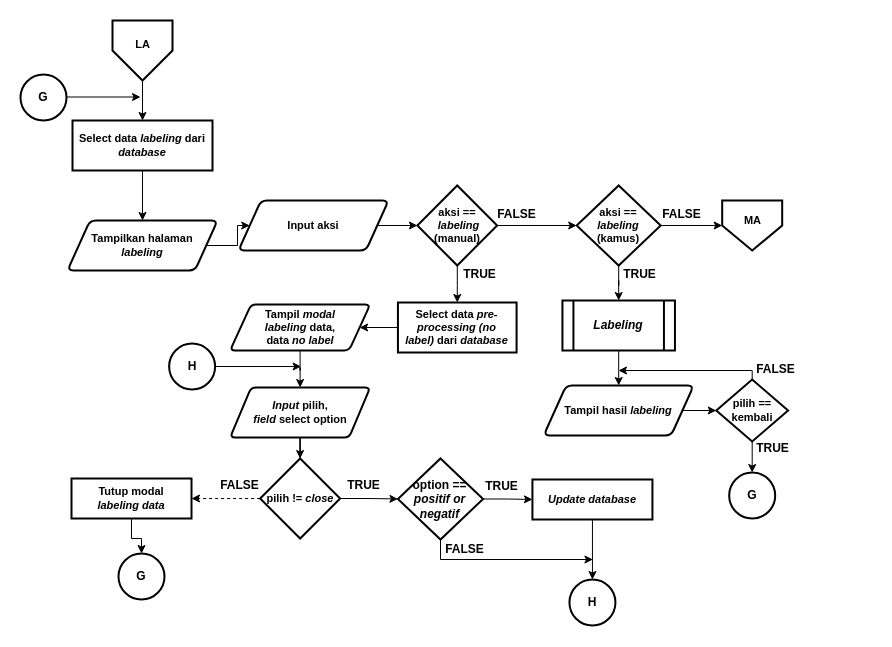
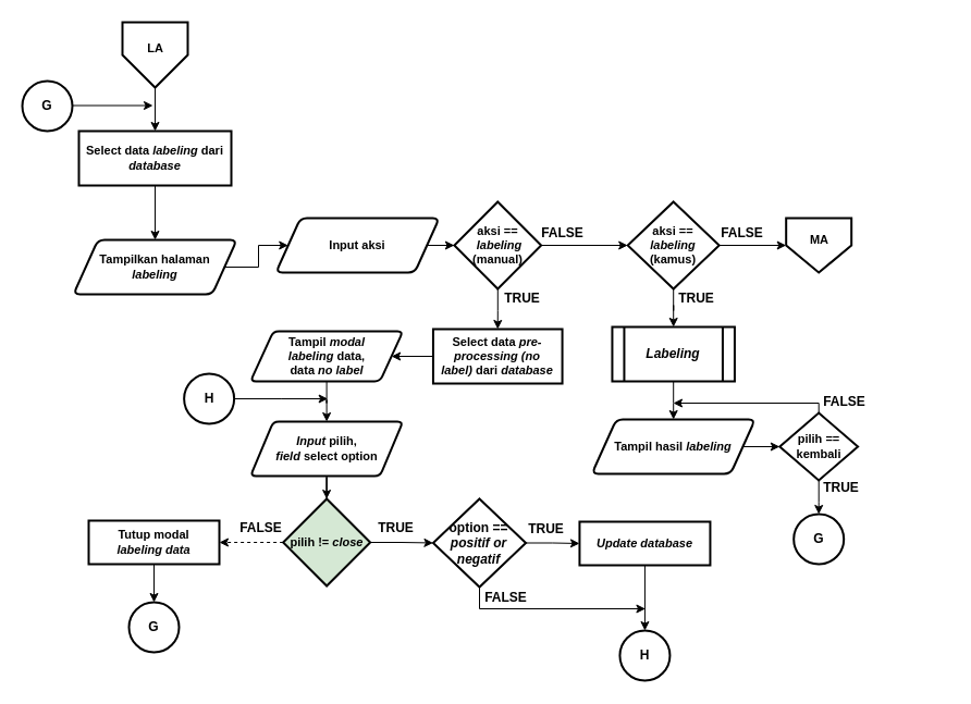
  <mxCell id="0" />
  <mxCell id="1" parent="0" />
  <mxCell id="2" style="edgeStyle=orthogonalEdgeStyle;rounded=0;orthogonalLoop=1;jettySize=auto;html=1;entryX=0.5;entryY=0;entryDx=0;entryDy=0;entryPerimeter=0;fontSize=12;" parent="1" edge="1"><mxGeometry relative="1" as="geometry"><mxPoint x="632" y="510" as="sourcePoint" /><Array as="points"><mxPoint x="632" y="550" /><mxPoint x="732" y="550" /><mxPoint x="732" y="210" /><mxPoint x="832" y="210" /></Array></mxGeometry></mxCell>
  <mxCell id="3" style="edgeStyle=orthogonalEdgeStyle;rounded=0;orthogonalLoop=1;jettySize=auto;html=1;entryX=0.5;entryY=0;entryDx=0;entryDy=0;entryPerimeter=0;fontSize=12;" parent="1" edge="1"><mxGeometry relative="1" as="geometry"><mxPoint x="612" y="480" as="sourcePoint" /><Array as="points"><mxPoint x="612" y="520" /><mxPoint x="712" y="520" /><mxPoint x="712" y="180" /><mxPoint x="812" y="180" /></Array></mxGeometry></mxCell>
  <mxCell id="4" style="edgeStyle=orthogonalEdgeStyle;rounded=0;orthogonalLoop=1;jettySize=auto;html=1;entryX=1;entryY=0.5;entryDx=0;entryDy=0;fontSize=11;" parent="1" edge="1"><mxGeometry relative="1" as="geometry"><mxPoint x="198.5" y="360" as="sourcePoint" /></mxGeometry></mxCell>
  <mxCell id="5" style="edgeStyle=orthogonalEdgeStyle;rounded=0;orthogonalLoop=1;jettySize=auto;html=1;entryX=0.5;entryY=0;entryDx=0;entryDy=0;entryPerimeter=0;fontSize=12;" parent="1" edge="1"><mxGeometry relative="1" as="geometry"><mxPoint x="670" y="550" as="sourcePoint" /><Array as="points"><mxPoint x="670" y="590" /><mxPoint x="770" y="590" /><mxPoint x="770" y="250" /><mxPoint x="870" y="250" /></Array></mxGeometry></mxCell>
  <mxCell id="6" style="edgeStyle=orthogonalEdgeStyle;rounded=0;orthogonalLoop=1;jettySize=auto;html=1;entryX=0.5;entryY=0;entryDx=0;entryDy=0;entryPerimeter=0;fontSize=12;" parent="1" edge="1"><mxGeometry relative="1" as="geometry"><mxPoint x="650" y="520" as="sourcePoint" /><Array as="points"><mxPoint x="650" y="560" /><mxPoint x="750" y="560" /><mxPoint x="750" y="220" /><mxPoint x="850" y="220" /></Array></mxGeometry></mxCell>
  <mxCell id="7" style="edgeStyle=orthogonalEdgeStyle;rounded=0;orthogonalLoop=1;jettySize=auto;html=1;entryX=0.5;entryY=0;entryDx=0;entryDy=0;fontSize=11;" parent="1" source="8" target="13" edge="1"><mxGeometry relative="1" as="geometry" /></mxCell>
  <mxCell id="8" value="" style="verticalLabelPosition=bottom;verticalAlign=top;html=1;shape=offPageConnector;rounded=0;size=0.5;fontStyle=0;strokeWidth=2;" parent="1" vertex="1"><mxGeometry x="112" y="20" width="60" height="60" as="geometry" /></mxCell>
  <mxCell id="9" value="LA" style="text;html=1;align=center;verticalAlign=middle;resizable=0;points=[];autosize=1;fontSize=11;fontStyle=1" parent="1" vertex="1"><mxGeometry x="127" y="34" width="30" height="20" as="geometry" /></mxCell>
  <mxCell id="10" style="edgeStyle=orthogonalEdgeStyle;rounded=0;orthogonalLoop=1;jettySize=auto;html=1;entryX=0;entryY=0.5;entryDx=0;entryDy=0;fontSize=11;" parent="1" source="11" target="15" edge="1"><mxGeometry relative="1" as="geometry" /></mxCell>
  <mxCell id="11" value="&lt;b&gt;Tampilkan halaman &lt;br&gt;&lt;i&gt;labeling&lt;/i&gt;&lt;/b&gt;" style="shape=parallelogram;html=1;strokeWidth=2;perimeter=parallelogramPerimeter;whiteSpace=wrap;rounded=1;arcSize=12;size=0.15;fontSize=11;" parent="1" vertex="1"><mxGeometry x="67" y="220" width="150" height="50" as="geometry" /></mxCell>
  <mxCell id="12" style="edgeStyle=orthogonalEdgeStyle;rounded=0;orthogonalLoop=1;jettySize=auto;html=1;entryX=0.5;entryY=0;entryDx=0;entryDy=0;fontSize=11;" parent="1" source="13" target="11" edge="1"><mxGeometry relative="1" as="geometry" /></mxCell>
  <mxCell id="13" value="Select data &lt;i&gt;labeling&amp;nbsp;&lt;/i&gt;dari &lt;i&gt;database&lt;/i&gt;" style="rounded=1;whiteSpace=wrap;html=1;absoluteArcSize=1;arcSize=0;strokeWidth=2;fontSize=11;fontStyle=1" parent="1" vertex="1"><mxGeometry x="72" y="120" width="140" height="50" as="geometry" /></mxCell>
  <mxCell id="14" style="edgeStyle=orthogonalEdgeStyle;rounded=0;orthogonalLoop=1;jettySize=auto;html=1;entryX=0;entryY=0.5;entryDx=0;entryDy=0;fontSize=11;" parent="1" source="15" target="18" edge="1"><mxGeometry relative="1" as="geometry" /></mxCell>
- <mxCell id="15" value="&lt;span&gt;Input aksi&lt;/span&gt;" style="shape=parallelogram;html=1;strokeWidth=2;perimeter=parallelogramPerimeter;whiteSpace=wrap;rounded=1;arcSize=12;size=0.15;fontSize=11;fontStyle=1" parent="1" vertex="1"><mxGeometry x="238" y="200" width="150" height="50" as="geometry" /></mxCell>
+ <mxCell id="15" value="&lt;span&gt;Input aksi&lt;/span&gt;" style="shape=parallelogram;html=1;strokeWidth=2;perimeter=parallelogramPerimeter;whiteSpace=wrap;rounded=1;arcSize=12;size=0.15;fontSize=11;fontStyle=1" parent="1" vertex="1"><mxGeometry x="253" y="200" width="150" height="50" as="geometry" /></mxCell>
  <mxCell id="16" style="edgeStyle=orthogonalEdgeStyle;rounded=0;orthogonalLoop=1;jettySize=auto;html=1;entryX=0;entryY=0.5;entryDx=0;entryDy=0;fontSize=11;" parent="1" source="18" target="22" edge="1"><mxGeometry relative="1" as="geometry" /></mxCell>
  <mxCell id="17" style="edgeStyle=orthogonalEdgeStyle;rounded=0;orthogonalLoop=1;jettySize=auto;html=1;entryX=0.5;entryY=0;entryDx=0;entryDy=0;fontSize=11;" parent="1" source="18" target="57" edge="1"><mxGeometry relative="1" as="geometry" /></mxCell>
  <mxCell id="18" value="&lt;b style=&quot;font-size: 11px&quot;&gt;&lt;font style=&quot;font-size: 11px&quot;&gt;aksi ==&lt;br&gt;&amp;nbsp;&lt;i&gt;labeling &lt;/i&gt;(manual)&lt;br&gt;&lt;/font&gt;&lt;/b&gt;" style="rhombus;whiteSpace=wrap;html=1;strokeWidth=2;fontSize=11;" parent="1" vertex="1"><mxGeometry x="416.88" y="185" width="79.75" height="80" as="geometry" /></mxCell>
  <mxCell id="19" style="edgeStyle=orthogonalEdgeStyle;rounded=0;orthogonalLoop=1;jettySize=auto;html=1;entryX=1;entryY=0.5;entryDx=0;entryDy=0;fontSize=11;" parent="1" edge="1"><mxGeometry relative="1" as="geometry"><mxPoint x="236.5" y="400" as="sourcePoint" /></mxGeometry></mxCell>
  <mxCell id="20" style="edgeStyle=orthogonalEdgeStyle;rounded=0;orthogonalLoop=1;jettySize=auto;html=1;entryX=0.5;entryY=0;entryDx=0;entryDy=0;fontSize=11;" parent="1" source="22" target="44" edge="1"><mxGeometry relative="1" as="geometry" /></mxCell>
  <mxCell id="21" style="edgeStyle=orthogonalEdgeStyle;rounded=0;orthogonalLoop=1;jettySize=auto;html=1;entryX=0;entryY=0.5;entryDx=0;entryDy=0;fontSize=11;" parent="1" source="22" target="40" edge="1"><mxGeometry relative="1" as="geometry" /></mxCell>
  <mxCell id="22" value="&lt;b style=&quot;font-size: 11px&quot;&gt;&lt;font style=&quot;font-size: 11px&quot;&gt;aksi ==&lt;br&gt;&lt;i&gt;labeling&lt;/i&gt;&lt;br style=&quot;font-size: 11px&quot;&gt;(kamus)&lt;/font&gt;&lt;/b&gt;" style="rhombus;whiteSpace=wrap;html=1;strokeWidth=2;fontSize=11;" parent="1" vertex="1"><mxGeometry x="576.19" y="185" width="84" height="80" as="geometry" /></mxCell>
  <mxCell id="23" style="edgeStyle=orthogonalEdgeStyle;rounded=0;orthogonalLoop=1;jettySize=auto;html=1;entryX=0.5;entryY=0;entryDx=0;entryDy=0;fontSize=11;" parent="1" source="24" target="31" edge="1"><mxGeometry relative="1" as="geometry" /></mxCell>
  <mxCell id="24" value="&lt;b&gt;Tampil &lt;i&gt;modal&lt;/i&gt; &lt;br&gt;&lt;i&gt;labeling&amp;nbsp;&lt;/i&gt;data, &lt;br&gt;data&amp;nbsp;&lt;i&gt;no label&lt;/i&gt;&lt;/b&gt;" style="shape=parallelogram;html=1;strokeWidth=2;perimeter=parallelogramPerimeter;whiteSpace=wrap;rounded=1;arcSize=10;size=0.15;fontSize=11;" parent="1" vertex="1"><mxGeometry x="229.63" y="304" width="140" height="46" as="geometry" /></mxCell>
  <mxCell id="25" value="&lt;b&gt;FALSE&lt;/b&gt;" style="text;html=1;align=center;verticalAlign=middle;resizable=0;points=[];autosize=1;" parent="1" vertex="1"><mxGeometry x="491" y="204" width="50" height="20" as="geometry" /></mxCell>
  <mxCell id="26" value="&lt;b&gt;TRUE&lt;/b&gt;" style="text;html=1;align=center;verticalAlign=middle;resizable=0;points=[];autosize=1;" parent="1" vertex="1"><mxGeometry x="454" y="264" width="50" height="20" as="geometry" /></mxCell>
  <mxCell id="27" style="edgeStyle=orthogonalEdgeStyle;rounded=0;orthogonalLoop=1;jettySize=auto;html=1;fontSize=11;" parent="1" source="28" edge="1"><mxGeometry relative="1" as="geometry"><mxPoint x="140" y="96.5" as="targetPoint" /></mxGeometry></mxCell>
  <mxCell id="28" value="G" style="ellipse;whiteSpace=wrap;html=1;aspect=fixed;strokeWidth=2;fontStyle=1" parent="1" vertex="1"><mxGeometry x="20" y="74" width="46" height="46" as="geometry" /></mxCell>
  <mxCell id="29" value="&lt;b&gt;TRUE&lt;/b&gt;" style="text;html=1;align=center;verticalAlign=middle;resizable=0;points=[];autosize=1;" parent="1" vertex="1"><mxGeometry x="613.69" y="264" width="50" height="20" as="geometry" /></mxCell>
  <mxCell id="30" style="edgeStyle=orthogonalEdgeStyle;rounded=0;orthogonalLoop=1;jettySize=auto;html=1;fontSize=11;" parent="1" source="31" target="48" edge="1"><mxGeometry relative="1" as="geometry" /></mxCell>
  <mxCell id="31" value="&lt;b&gt;&lt;i&gt;Input&amp;nbsp;&lt;/i&gt;&lt;/b&gt;&lt;b&gt;pilih,&lt;/b&gt;&lt;b&gt;&lt;i&gt;&lt;br&gt;field&lt;/i&gt;&amp;nbsp;select option&lt;br&gt;&lt;/b&gt;" style="shape=parallelogram;html=1;strokeWidth=2;perimeter=parallelogramPerimeter;whiteSpace=wrap;rounded=1;arcSize=10;size=0.15;fontSize=11;" parent="1" vertex="1"><mxGeometry x="229.63" y="387" width="140" height="50" as="geometry" /></mxCell>
  <mxCell id="32" style="edgeStyle=orthogonalEdgeStyle;rounded=0;orthogonalLoop=1;jettySize=auto;html=1;entryX=0;entryY=0.5;entryDx=0;entryDy=0;fontSize=11;" parent="1" source="34" target="36" edge="1"><mxGeometry relative="1" as="geometry" /></mxCell>
  <mxCell id="33" style="edgeStyle=orthogonalEdgeStyle;rounded=0;orthogonalLoop=1;jettySize=auto;html=1;fontSize=11;" parent="1" source="34" edge="1"><mxGeometry relative="1" as="geometry"><mxPoint x="592.44" y="559" as="targetPoint" /><Array as="points"><mxPoint x="440.44" y="559" /><mxPoint x="591.44" y="559" /></Array></mxGeometry></mxCell>
  <mxCell id="34" value="&lt;b&gt;&lt;font style=&quot;font-size: 12px&quot;&gt;option ==&lt;br&gt;&lt;i&gt;positif or negatif&lt;/i&gt;&lt;/font&gt;&lt;/b&gt;" style="rhombus;whiteSpace=wrap;html=1;strokeWidth=2;" parent="1" vertex="1"><mxGeometry x="397.44" y="458" width="85.12" height="81" as="geometry" /></mxCell>
  <mxCell id="35" style="edgeStyle=orthogonalEdgeStyle;rounded=0;orthogonalLoop=1;jettySize=auto;html=1;entryX=0.5;entryY=0;entryDx=0;entryDy=0;fontSize=11;" parent="1" source="36" target="53" edge="1"><mxGeometry relative="1" as="geometry" /></mxCell>
  <mxCell id="36" value="&lt;i&gt;Update database&lt;/i&gt;" style="rounded=1;whiteSpace=wrap;html=1;absoluteArcSize=1;arcSize=0;strokeWidth=2;fontSize=11;fontStyle=1" parent="1" vertex="1"><mxGeometry x="531.94" y="479" width="120" height="40" as="geometry" /></mxCell>
  <mxCell id="37" style="edgeStyle=orthogonalEdgeStyle;rounded=0;orthogonalLoop=1;jettySize=auto;html=1;entryX=0.5;entryY=0;entryDx=0;entryDy=0;fontSize=11;" parent="1" source="38" target="39" edge="1"><mxGeometry relative="1" as="geometry" /></mxCell>
- <mxCell id="38" value="Tutup modal&lt;br&gt;&lt;i&gt;labeling data&lt;/i&gt;" style="rounded=1;whiteSpace=wrap;html=1;absoluteArcSize=1;arcSize=0;strokeWidth=2;fontSize=11;fontStyle=1" parent="1" vertex="1"><mxGeometry x="71" y="478" width="120" height="40" as="geometry" /></mxCell>
+ <mxCell id="38" value="Tutup modal&lt;br&gt;&lt;i&gt;labeling data&lt;/i&gt;" style="rounded=1;whiteSpace=wrap;html=1;absoluteArcSize=1;arcSize=0;strokeWidth=2;fontSize=11;fontStyle=1" parent="1" vertex="1"><mxGeometry x="81" y="478" width="120" height="40" as="geometry" /></mxCell>
  <mxCell id="39" value="G" style="ellipse;whiteSpace=wrap;html=1;aspect=fixed;strokeWidth=2;fontStyle=1" parent="1" vertex="1"><mxGeometry x="118" y="553" width="46" height="46" as="geometry" /></mxCell>
  <mxCell id="40" value="" style="verticalLabelPosition=bottom;verticalAlign=top;html=1;shape=offPageConnector;rounded=0;size=0.5;fontStyle=0;strokeWidth=2;" parent="1" vertex="1"><mxGeometry x="721.69" y="200" width="60" height="50" as="geometry" /></mxCell>
  <mxCell id="41" value="MA" style="text;html=1;align=center;verticalAlign=middle;resizable=0;points=[];autosize=1;fontSize=11;fontStyle=1" parent="1" vertex="1"><mxGeometry x="736.69" y="210" width="30" height="20" as="geometry" /></mxCell>
  <mxCell id="42" value="&lt;b&gt;FALSE&lt;/b&gt;" style="text;html=1;align=center;verticalAlign=middle;resizable=0;points=[];autosize=1;" parent="1" vertex="1"><mxGeometry x="656.19" y="204" width="50" height="20" as="geometry" /></mxCell>
  <mxCell id="43" style="edgeStyle=orthogonalEdgeStyle;rounded=0;orthogonalLoop=1;jettySize=auto;html=1;entryX=0.5;entryY=0;entryDx=0;entryDy=0;fontSize=11;" parent="1" source="44" target="62" edge="1"><mxGeometry relative="1" as="geometry" /></mxCell>
  <mxCell id="44" value="&lt;i&gt;&lt;b&gt;&lt;font style=&quot;font-size: 12px&quot;&gt;Labeling&lt;/font&gt;&lt;/b&gt;&lt;/i&gt;" style="shape=process;whiteSpace=wrap;html=1;backgroundOutline=1;strokeWidth=2;fontSize=11;" parent="1" vertex="1"><mxGeometry x="561.94" y="300" width="112.5" height="50" as="geometry" /></mxCell>
  <mxCell id="45" value="G" style="ellipse;whiteSpace=wrap;html=1;aspect=fixed;strokeWidth=2;fontStyle=1" parent="1" vertex="1"><mxGeometry x="728.69" y="472" width="46" height="46" as="geometry" /></mxCell>
  <mxCell id="46" style="edgeStyle=orthogonalEdgeStyle;rounded=0;orthogonalLoop=1;jettySize=auto;html=1;entryX=1;entryY=0.5;entryDx=0;entryDy=0;fontSize=11;dashed=1;" parent="1" source="48" target="38" edge="1"><mxGeometry relative="1" as="geometry" /></mxCell>
  <mxCell id="47" style="edgeStyle=orthogonalEdgeStyle;rounded=0;orthogonalLoop=1;jettySize=auto;html=1;entryX=0;entryY=0.5;entryDx=0;entryDy=0;fontSize=11;" parent="1" source="48" target="34" edge="1"><mxGeometry relative="1" as="geometry" /></mxCell>
- <mxCell id="48" value="&lt;span style=&quot;font-size: 11px&quot;&gt;&lt;font style=&quot;font-size: 11px&quot;&gt;pilih != &lt;i&gt;close&lt;/i&gt;&lt;br&gt;&lt;/font&gt;&lt;/span&gt;" style="rhombus;whiteSpace=wrap;html=1;strokeWidth=2;fontSize=11;fontStyle=1" parent="1" vertex="1"><mxGeometry x="259.63" y="458" width="80" height="80" as="geometry" /></mxCell>
+ <mxCell id="48" value="&lt;span style=&quot;font-size: 11px&quot;&gt;&lt;font style=&quot;font-size: 11px&quot;&gt;pilih != &lt;i&gt;close&lt;/i&gt;&lt;br&gt;&lt;/font&gt;&lt;/span&gt;" style="rhombus;whiteSpace=wrap;html=1;strokeWidth=2;fontSize=11;fontStyle=1;fillColor=#d5e8d4;" parent="1" vertex="1"><mxGeometry x="259.63" y="458" width="80" height="80" as="geometry" /></mxCell>
  <mxCell id="49" style="edgeStyle=orthogonalEdgeStyle;rounded=0;orthogonalLoop=1;jettySize=auto;html=1;fontSize=11;" parent="1" source="50" edge="1"><mxGeometry relative="1" as="geometry"><mxPoint x="300.63" y="366" as="targetPoint" /></mxGeometry></mxCell>
  <mxCell id="50" value="H" style="ellipse;whiteSpace=wrap;html=1;aspect=fixed;strokeWidth=2;fontStyle=1" parent="1" vertex="1"><mxGeometry x="168.63" y="343" width="46" height="46" as="geometry" /></mxCell>
  <mxCell id="51" value="&lt;b&gt;TRUE&lt;/b&gt;" style="text;html=1;align=center;verticalAlign=middle;resizable=0;points=[];autosize=1;" parent="1" vertex="1"><mxGeometry x="338" y="475" width="50" height="20" as="geometry" /></mxCell>
  <mxCell id="52" value="&lt;b&gt;FALSE&lt;/b&gt;" style="text;html=1;align=center;verticalAlign=middle;resizable=0;points=[];autosize=1;" parent="1" vertex="1"><mxGeometry x="214" y="475" width="50" height="20" as="geometry" /></mxCell>
  <mxCell id="53" value="H" style="ellipse;whiteSpace=wrap;html=1;aspect=fixed;strokeWidth=2;fontStyle=1" parent="1" vertex="1"><mxGeometry x="568.94" y="579" width="46" height="46" as="geometry" /></mxCell>
  <mxCell id="54" value="&lt;b&gt;TRUE&lt;/b&gt;" style="text;html=1;align=center;verticalAlign=middle;resizable=0;points=[];autosize=1;" parent="1" vertex="1"><mxGeometry x="476.44" y="476" width="50" height="20" as="geometry" /></mxCell>
  <mxCell id="55" value="&lt;b&gt;FALSE&lt;/b&gt;" style="text;html=1;align=center;verticalAlign=middle;resizable=0;points=[];autosize=1;" parent="1" vertex="1"><mxGeometry x="439.44" y="539" width="50" height="20" as="geometry" /></mxCell>
  <mxCell id="56" style="edgeStyle=orthogonalEdgeStyle;rounded=0;orthogonalLoop=1;jettySize=auto;html=1;entryX=1;entryY=0.5;entryDx=0;entryDy=0;fontSize=11;" parent="1" source="57" target="24" edge="1"><mxGeometry relative="1" as="geometry" /></mxCell>
  <mxCell id="57" value="Select data &lt;i&gt;pre-processing (no label)&amp;nbsp;&lt;/i&gt;dari&amp;nbsp;&lt;i&gt;database&lt;/i&gt;" style="rounded=1;whiteSpace=wrap;html=1;absoluteArcSize=1;arcSize=0;strokeWidth=2;fontSize=11;fontStyle=1" parent="1" vertex="1"><mxGeometry x="397.44" y="302" width="118.63" height="50" as="geometry" /></mxCell>
  <mxCell id="58" style="edgeStyle=orthogonalEdgeStyle;rounded=0;orthogonalLoop=1;jettySize=auto;html=1;fontSize=11;" parent="1" source="60" target="45" edge="1"><mxGeometry relative="1" as="geometry" /></mxCell>
  <mxCell id="59" style="edgeStyle=orthogonalEdgeStyle;rounded=0;orthogonalLoop=1;jettySize=auto;html=1;fontSize=11;" parent="1" source="60" edge="1"><mxGeometry relative="1" as="geometry"><mxPoint x="618" y="370" as="targetPoint" /><Array as="points"><mxPoint x="752" y="370" /><mxPoint x="618" y="370" /></Array></mxGeometry></mxCell>
  <mxCell id="60" value="&lt;b style=&quot;font-size: 11px&quot;&gt;&lt;font style=&quot;font-size: 11px&quot;&gt;pilih == kembali&lt;br&gt;&lt;/font&gt;&lt;/b&gt;" style="rhombus;whiteSpace=wrap;html=1;strokeWidth=2;fontSize=11;" parent="1" vertex="1"><mxGeometry x="715.78" y="379" width="71.81" height="62" as="geometry" /></mxCell>
  <mxCell id="61" style="edgeStyle=orthogonalEdgeStyle;rounded=0;orthogonalLoop=1;jettySize=auto;html=1;entryX=0;entryY=0.5;entryDx=0;entryDy=0;fontSize=11;" parent="1" source="62" target="60" edge="1"><mxGeometry relative="1" as="geometry" /></mxCell>
  <mxCell id="62" value="&lt;b&gt;Tampil hasil &lt;i&gt;labeling&lt;/i&gt;&lt;/b&gt;" style="shape=parallelogram;html=1;strokeWidth=2;perimeter=parallelogramPerimeter;whiteSpace=wrap;rounded=1;arcSize=12;size=0.15;fontSize=11;" parent="1" vertex="1"><mxGeometry x="543.19" y="385" width="150" height="50" as="geometry" /></mxCell>
  <mxCell id="63" value="&lt;b&gt;TRUE&lt;/b&gt;" style="text;html=1;align=center;verticalAlign=middle;resizable=0;points=[];autosize=1;" parent="1" vertex="1"><mxGeometry x="747" y="438" width="50" height="20" as="geometry" /></mxCell>
  <mxCell id="64" value="&lt;b&gt;FALSE&lt;/b&gt;" style="text;html=1;align=center;verticalAlign=middle;resizable=0;points=[];autosize=1;" parent="1" vertex="1"><mxGeometry x="750" y="359" width="50" height="20" as="geometry" /></mxCell>
